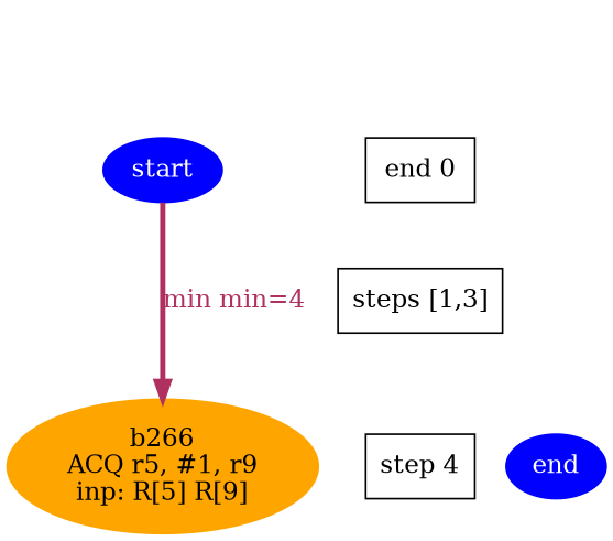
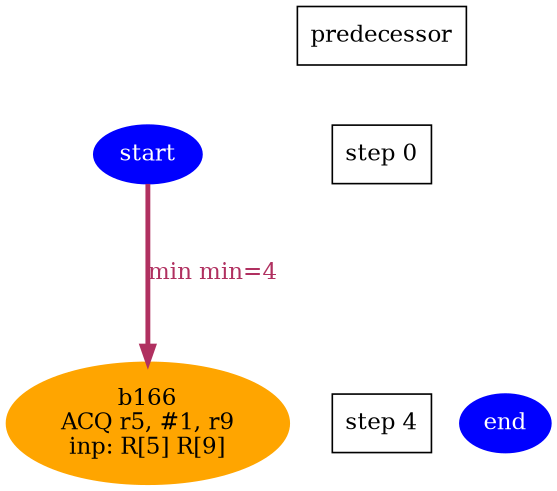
  digraph {
    node [shape=box]
    edge [weight=9000 style=invis]
-   n1 [color=orange fontcolor=black label="b266\nACQ r5, #1, r9\ninp: R[5] R[9]" style=filled shape=""]
+   n1 [color=orange fontcolor=black label="b166\nACQ r5, #1, r9\ninp: R[5] R[9]" style=filled shape=""]
    n2 [label="step 4"]
    n3 [color=blue fontcolor=white label=start style=filled shape=""]
-   n4 [label="end 0"]
+   n4 [label="step 0"]
    n5 [color=blue fontcolor=white label=end style=filled shape=""]
-   n6 [label="steps [1,3]"]
+   n7 [label=predecessor]
    subgraph sub_1 {
      rank=same
      n1
      n2
    }
    subgraph sub_2 {
      rank=same
      n3
      n4
    }
    subgraph sub_3 {
      rank=same
      n2
      n5
    }
    n3 -> n1 [color=maroon fontcolor=maroon label="min min=4" penwidth=3 weight=1000 style=""]
-   n4 -> n6
-   n6 -> n2
+   n7 -> n4
  }
